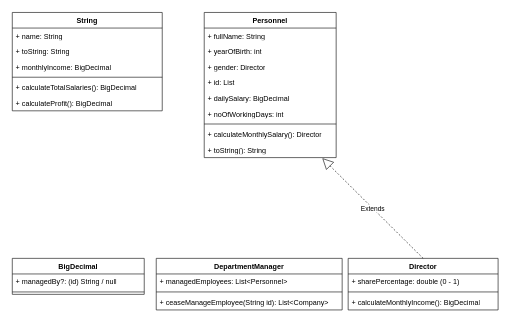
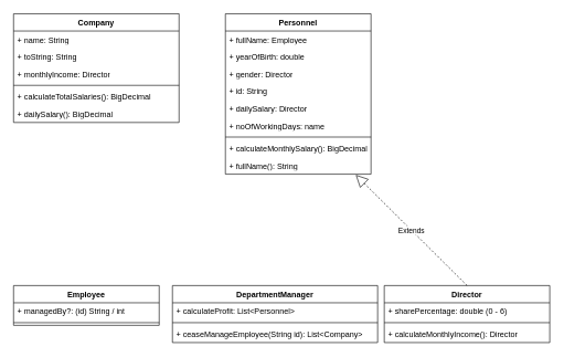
  <mxCell id="0" />
  <mxCell id="1" parent="0" />
  <mxCell id="2" value="Personnel" style="swimlane;fontStyle=1;align=center;verticalAlign=top;childLayout=stackLayout;horizontal=1;startSize=26;horizontalStack=0;resizeParent=1;resizeParentMax=0;resizeLast=0;collapsible=1;marginBottom=0;whiteSpace=wrap;html=1;" parent="1" vertex="1"><mxGeometry x="340" y="20" width="220" height="242" as="geometry"><mxRectangle x="200" y="24" width="90" height="30" as="alternateBounds" /></mxGeometry></mxCell>
- <mxCell id="3" value="+ fullName: String" style="text;strokeColor=none;fillColor=none;align=left;verticalAlign=top;spacingLeft=4;spacingRight=4;overflow=hidden;rotatable=0;points=[[0,0.5],[1,0.5]];portConstraint=eastwest;whiteSpace=wrap;html=1;" parent="2" vertex="1"><mxGeometry y="26" width="220" height="26" as="geometry" /></mxCell>
- <mxCell id="4" value="+ yearOfBirth: int" style="text;strokeColor=none;fillColor=none;align=left;verticalAlign=top;spacingLeft=4;spacingRight=4;overflow=hidden;rotatable=0;points=[[0,0.5],[1,0.5]];portConstraint=eastwest;whiteSpace=wrap;html=1;" parent="2" vertex="1"><mxGeometry y="52" width="220" height="26" as="geometry" /></mxCell>
+ <mxCell id="3" value="+ fullName: Employee" style="text;strokeColor=none;fillColor=none;align=left;verticalAlign=top;spacingLeft=4;spacingRight=4;overflow=hidden;rotatable=0;points=[[0,0.5],[1,0.5]];portConstraint=eastwest;whiteSpace=wrap;html=1;" parent="2" vertex="1"><mxGeometry y="26" width="220" height="26" as="geometry" /></mxCell>
+ <mxCell id="4" value="+ yearOfBirth: double" style="text;strokeColor=none;fillColor=none;align=left;verticalAlign=top;spacingLeft=4;spacingRight=4;overflow=hidden;rotatable=0;points=[[0,0.5],[1,0.5]];portConstraint=eastwest;whiteSpace=wrap;html=1;" parent="2" vertex="1"><mxGeometry y="52" width="220" height="26" as="geometry" /></mxCell>
  <mxCell id="5" value="+ gender: Director" style="text;strokeColor=none;fillColor=none;align=left;verticalAlign=top;spacingLeft=4;spacingRight=4;overflow=hidden;rotatable=0;points=[[0,0.5],[1,0.5]];portConstraint=eastwest;whiteSpace=wrap;html=1;" parent="2" vertex="1"><mxGeometry y="78" width="220" height="26" as="geometry" /></mxCell>
- <mxCell id="6" value="+ id: List" style="text;strokeColor=none;fillColor=none;align=left;verticalAlign=top;spacingLeft=4;spacingRight=4;overflow=hidden;rotatable=0;points=[[0,0.5],[1,0.5]];portConstraint=eastwest;whiteSpace=wrap;html=1;" vertex="1" parent="2"><mxGeometry y="104" width="220" height="26" as="geometry" /></mxCell>
- <mxCell id="7" value="+ dailySalary: BigDecimal" style="text;strokeColor=none;fillColor=none;align=left;verticalAlign=top;spacingLeft=4;spacingRight=4;overflow=hidden;rotatable=0;points=[[0,0.5],[1,0.5]];portConstraint=eastwest;whiteSpace=wrap;html=1;" vertex="1" parent="2"><mxGeometry y="130" width="220" height="26" as="geometry" /></mxCell>
- <mxCell id="8" value="+ noOfWorkingDays: int" style="text;strokeColor=none;fillColor=none;align=left;verticalAlign=top;spacingLeft=4;spacingRight=4;overflow=hidden;rotatable=0;points=[[0,0.5],[1,0.5]];portConstraint=eastwest;whiteSpace=wrap;html=1;" vertex="1" parent="2"><mxGeometry y="156" width="220" height="26" as="geometry" /></mxCell>
+ <mxCell id="6" value="+ id: String" style="text;strokeColor=none;fillColor=none;align=left;verticalAlign=top;spacingLeft=4;spacingRight=4;overflow=hidden;rotatable=0;points=[[0,0.5],[1,0.5]];portConstraint=eastwest;whiteSpace=wrap;html=1;" vertex="1" parent="2"><mxGeometry y="104" width="220" height="26" as="geometry" /></mxCell>
+ <mxCell id="7" value="+ dailySalary: Director" style="text;strokeColor=none;fillColor=none;align=left;verticalAlign=top;spacingLeft=4;spacingRight=4;overflow=hidden;rotatable=0;points=[[0,0.5],[1,0.5]];portConstraint=eastwest;whiteSpace=wrap;html=1;" vertex="1" parent="2"><mxGeometry y="130" width="220" height="26" as="geometry" /></mxCell>
+ <mxCell id="8" value="+ noOfWorkingDays: name" style="text;strokeColor=none;fillColor=none;align=left;verticalAlign=top;spacingLeft=4;spacingRight=4;overflow=hidden;rotatable=0;points=[[0,0.5],[1,0.5]];portConstraint=eastwest;whiteSpace=wrap;html=1;" vertex="1" parent="2"><mxGeometry y="156" width="220" height="26" as="geometry" /></mxCell>
  <mxCell id="9" value="" style="line;strokeWidth=1;fillColor=none;align=left;verticalAlign=middle;spacingTop=-1;spacingLeft=3;spacingRight=3;rotatable=0;labelPosition=right;points=[];portConstraint=eastwest;strokeColor=inherit;" parent="2" vertex="1"><mxGeometry y="182" width="220" height="8" as="geometry" /></mxCell>
- <mxCell id="10" value="+ calculateMonthlySalary(): Director" style="text;strokeColor=none;fillColor=none;align=left;verticalAlign=top;spacingLeft=4;spacingRight=4;overflow=hidden;rotatable=0;points=[[0,0.5],[1,0.5]];portConstraint=eastwest;whiteSpace=wrap;html=1;" parent="2" vertex="1"><mxGeometry y="190" width="220" height="26" as="geometry" /></mxCell>
- <mxCell id="11" value="+ toString(): String" style="text;strokeColor=none;fillColor=none;align=left;verticalAlign=top;spacingLeft=4;spacingRight=4;overflow=hidden;rotatable=0;points=[[0,0.5],[1,0.5]];portConstraint=eastwest;whiteSpace=wrap;html=1;" vertex="1" parent="2"><mxGeometry y="216" width="220" height="26" as="geometry" /></mxCell>
- <mxCell id="12" value="String" style="swimlane;fontStyle=1;align=center;verticalAlign=top;childLayout=stackLayout;horizontal=1;startSize=26;horizontalStack=0;resizeParent=1;resizeParentMax=0;resizeLast=0;collapsible=1;marginBottom=0;whiteSpace=wrap;html=1;" parent="1" vertex="1"><mxGeometry x="20" y="20" width="250" height="164" as="geometry" /></mxCell>
+ <mxCell id="10" value="+ calculateMonthlySalary(): BigDecimal" style="text;strokeColor=none;fillColor=none;align=left;verticalAlign=top;spacingLeft=4;spacingRight=4;overflow=hidden;rotatable=0;points=[[0,0.5],[1,0.5]];portConstraint=eastwest;whiteSpace=wrap;html=1;" parent="2" vertex="1"><mxGeometry y="190" width="220" height="26" as="geometry" /></mxCell>
+ <mxCell id="11" value="+ fullName(): String" style="text;strokeColor=none;fillColor=none;align=left;verticalAlign=top;spacingLeft=4;spacingRight=4;overflow=hidden;rotatable=0;points=[[0,0.5],[1,0.5]];portConstraint=eastwest;whiteSpace=wrap;html=1;" vertex="1" parent="2"><mxGeometry y="216" width="220" height="26" as="geometry" /></mxCell>
+ <mxCell id="12" value="Company" style="swimlane;fontStyle=1;align=center;verticalAlign=top;childLayout=stackLayout;horizontal=1;startSize=26;horizontalStack=0;resizeParent=1;resizeParentMax=0;resizeLast=0;collapsible=1;marginBottom=0;whiteSpace=wrap;html=1;" parent="1" vertex="1"><mxGeometry x="20" y="20" width="250" height="164" as="geometry" /></mxCell>
  <mxCell id="13" value="+ name: String" style="text;strokeColor=none;fillColor=none;align=left;verticalAlign=top;spacingLeft=4;spacingRight=4;overflow=hidden;rotatable=0;points=[[0,0.5],[1,0.5]];portConstraint=eastwest;whiteSpace=wrap;html=1;" parent="12" vertex="1"><mxGeometry y="26" width="250" height="26" as="geometry" /></mxCell>
  <mxCell id="14" value="+ toString: String&lt;div&gt;&lt;br&gt;&lt;/div&gt;" style="text;strokeColor=none;fillColor=none;align=left;verticalAlign=top;spacingLeft=4;spacingRight=4;overflow=hidden;rotatable=0;points=[[0,0.5],[1,0.5]];portConstraint=eastwest;whiteSpace=wrap;html=1;" vertex="1" parent="12"><mxGeometry y="52" width="250" height="26" as="geometry" /></mxCell>
- <mxCell id="15" value="+ monthlyIncome: BigDecimal" style="text;strokeColor=none;fillColor=none;align=left;verticalAlign=top;spacingLeft=4;spacingRight=4;overflow=hidden;rotatable=0;points=[[0,0.5],[1,0.5]];portConstraint=eastwest;whiteSpace=wrap;html=1;" vertex="1" parent="12"><mxGeometry y="78" width="250" height="26" as="geometry" /></mxCell>
+ <mxCell id="15" value="+ monthlyIncome: Director" style="text;strokeColor=none;fillColor=none;align=left;verticalAlign=top;spacingLeft=4;spacingRight=4;overflow=hidden;rotatable=0;points=[[0,0.5],[1,0.5]];portConstraint=eastwest;whiteSpace=wrap;html=1;" vertex="1" parent="12"><mxGeometry y="78" width="250" height="26" as="geometry" /></mxCell>
  <mxCell id="16" value="" style="line;strokeWidth=1;fillColor=none;align=left;verticalAlign=middle;spacingTop=-1;spacingLeft=3;spacingRight=3;rotatable=0;labelPosition=right;points=[];portConstraint=eastwest;strokeColor=inherit;" parent="12" vertex="1"><mxGeometry y="104" width="250" height="8" as="geometry" /></mxCell>
  <mxCell id="17" value="+ calculateTotalSalaries(): BigDecimal" style="text;strokeColor=none;fillColor=none;align=left;verticalAlign=top;spacingLeft=4;spacingRight=4;overflow=hidden;rotatable=0;points=[[0,0.5],[1,0.5]];portConstraint=eastwest;whiteSpace=wrap;html=1;" parent="12" vertex="1"><mxGeometry y="112" width="250" height="26" as="geometry" /></mxCell>
- <mxCell id="18" value="+ calculateProfit(): BigDecimal" style="text;strokeColor=none;fillColor=none;align=left;verticalAlign=top;spacingLeft=4;spacingRight=4;overflow=hidden;rotatable=0;points=[[0,0.5],[1,0.5]];portConstraint=eastwest;whiteSpace=wrap;html=1;" vertex="1" parent="12"><mxGeometry y="138" width="250" height="26" as="geometry" /></mxCell>
+ <mxCell id="18" value="+ dailySalary(): BigDecimal" style="text;strokeColor=none;fillColor=none;align=left;verticalAlign=top;spacingLeft=4;spacingRight=4;overflow=hidden;rotatable=0;points=[[0,0.5],[1,0.5]];portConstraint=eastwest;whiteSpace=wrap;html=1;" vertex="1" parent="12"><mxGeometry y="138" width="250" height="26" as="geometry" /></mxCell>
  <mxCell id="19" style="edgeStyle=orthogonalEdgeStyle;rounded=0;orthogonalLoop=1;jettySize=auto;html=1;exitX=1;exitY=0.5;exitDx=0;exitDy=0;" edge="1" parent="12" source="14" target="14"><mxGeometry relative="1" as="geometry" /></mxCell>
- <mxCell id="20" value="BigDecimal" style="swimlane;fontStyle=1;align=center;verticalAlign=top;childLayout=stackLayout;horizontal=1;startSize=26;horizontalStack=0;resizeParent=1;resizeParentMax=0;resizeLast=0;collapsible=1;marginBottom=0;whiteSpace=wrap;html=1;" vertex="1" parent="1"><mxGeometry x="20" y="430" width="220" height="60" as="geometry"><mxRectangle x="200" y="24" width="90" height="30" as="alternateBounds" /></mxGeometry></mxCell>
- <mxCell id="21" value="+ managedBy?: (id) String / null" style="text;strokeColor=none;fillColor=none;align=left;verticalAlign=top;spacingLeft=4;spacingRight=4;overflow=hidden;rotatable=0;points=[[0,0.5],[1,0.5]];portConstraint=eastwest;whiteSpace=wrap;html=1;" vertex="1" parent="20"><mxGeometry y="26" width="220" height="26" as="geometry" /></mxCell>
+ <mxCell id="20" value="Employee" style="swimlane;fontStyle=1;align=center;verticalAlign=top;childLayout=stackLayout;horizontal=1;startSize=26;horizontalStack=0;resizeParent=1;resizeParentMax=0;resizeLast=0;collapsible=1;marginBottom=0;whiteSpace=wrap;html=1;" vertex="1" parent="1"><mxGeometry x="20" y="430" width="220" height="60" as="geometry"><mxRectangle x="200" y="24" width="90" height="30" as="alternateBounds" /></mxGeometry></mxCell>
+ <mxCell id="21" value="+ managedBy?: (id) String / int" style="text;strokeColor=none;fillColor=none;align=left;verticalAlign=top;spacingLeft=4;spacingRight=4;overflow=hidden;rotatable=0;points=[[0,0.5],[1,0.5]];portConstraint=eastwest;whiteSpace=wrap;html=1;" vertex="1" parent="20"><mxGeometry y="26" width="220" height="26" as="geometry" /></mxCell>
  <mxCell id="22" value="" style="line;strokeWidth=1;fillColor=none;align=left;verticalAlign=middle;spacingTop=-1;spacingLeft=3;spacingRight=3;rotatable=0;labelPosition=right;points=[];portConstraint=eastwest;strokeColor=inherit;" vertex="1" parent="20"><mxGeometry y="52" width="220" height="8" as="geometry" /></mxCell>
  <mxCell id="23" value="DepartmentManager" style="swimlane;fontStyle=1;align=center;verticalAlign=top;childLayout=stackLayout;horizontal=1;startSize=26;horizontalStack=0;resizeParent=1;resizeParentMax=0;resizeLast=0;collapsible=1;marginBottom=0;whiteSpace=wrap;html=1;" vertex="1" parent="1"><mxGeometry x="260" y="430" width="310" height="86" as="geometry"><mxRectangle x="200" y="24" width="90" height="30" as="alternateBounds" /></mxGeometry></mxCell>
- <mxCell id="24" value="+ managedEmployees: List&amp;lt;Personnel&amp;gt;" style="text;strokeColor=none;fillColor=none;align=left;verticalAlign=top;spacingLeft=4;spacingRight=4;overflow=hidden;rotatable=0;points=[[0,0.5],[1,0.5]];portConstraint=eastwest;whiteSpace=wrap;html=1;" vertex="1" parent="23"><mxGeometry y="26" width="310" height="26" as="geometry" /></mxCell>
+ <mxCell id="24" value="+ calculateProfit: List&amp;lt;Personnel&amp;gt;" style="text;strokeColor=none;fillColor=none;align=left;verticalAlign=top;spacingLeft=4;spacingRight=4;overflow=hidden;rotatable=0;points=[[0,0.5],[1,0.5]];portConstraint=eastwest;whiteSpace=wrap;html=1;" vertex="1" parent="23"><mxGeometry y="26" width="310" height="26" as="geometry" /></mxCell>
  <mxCell id="25" value="" style="line;strokeWidth=1;fillColor=none;align=left;verticalAlign=middle;spacingTop=-1;spacingLeft=3;spacingRight=3;rotatable=0;labelPosition=right;points=[];portConstraint=eastwest;strokeColor=inherit;" vertex="1" parent="23"><mxGeometry y="52" width="310" height="8" as="geometry" /></mxCell>
  <mxCell id="26" value="+ ceaseManageEmployee(String id): List&amp;lt;Company&amp;gt;" style="text;strokeColor=none;fillColor=none;align=left;verticalAlign=top;spacingLeft=4;spacingRight=4;overflow=hidden;rotatable=0;points=[[0,0.5],[1,0.5]];portConstraint=eastwest;whiteSpace=wrap;html=1;" vertex="1" parent="23"><mxGeometry y="60" width="310" height="26" as="geometry" /></mxCell>
  <mxCell id="27" value="Director" style="swimlane;fontStyle=1;align=center;verticalAlign=top;childLayout=stackLayout;horizontal=1;startSize=26;horizontalStack=0;resizeParent=1;resizeParentMax=0;resizeLast=0;collapsible=1;marginBottom=0;whiteSpace=wrap;html=1;" vertex="1" parent="1"><mxGeometry x="580" y="430" width="250" height="86" as="geometry"><mxRectangle x="200" y="24" width="90" height="30" as="alternateBounds" /></mxGeometry></mxCell>
- <mxCell id="28" value="+ sharePercentage: double (0 - 1)" style="text;strokeColor=none;fillColor=none;align=left;verticalAlign=top;spacingLeft=4;spacingRight=4;overflow=hidden;rotatable=0;points=[[0,0.5],[1,0.5]];portConstraint=eastwest;whiteSpace=wrap;html=1;" vertex="1" parent="27"><mxGeometry y="26" width="250" height="26" as="geometry" /></mxCell>
+ <mxCell id="28" value="+ sharePercentage: double (0 - 6)" style="text;strokeColor=none;fillColor=none;align=left;verticalAlign=top;spacingLeft=4;spacingRight=4;overflow=hidden;rotatable=0;points=[[0,0.5],[1,0.5]];portConstraint=eastwest;whiteSpace=wrap;html=1;" vertex="1" parent="27"><mxGeometry y="26" width="250" height="26" as="geometry" /></mxCell>
  <mxCell id="29" value="" style="line;strokeWidth=1;fillColor=none;align=left;verticalAlign=middle;spacingTop=-1;spacingLeft=3;spacingRight=3;rotatable=0;labelPosition=right;points=[];portConstraint=eastwest;strokeColor=inherit;" vertex="1" parent="27"><mxGeometry y="52" width="250" height="8" as="geometry" /></mxCell>
- <mxCell id="30" value="+ calculateMonthlyIncome(): BigDecimal" style="text;strokeColor=none;fillColor=none;align=left;verticalAlign=top;spacingLeft=4;spacingRight=4;overflow=hidden;rotatable=0;points=[[0,0.5],[1,0.5]];portConstraint=eastwest;whiteSpace=wrap;html=1;" vertex="1" parent="27"><mxGeometry y="60" width="250" height="26" as="geometry" /></mxCell>
+ <mxCell id="30" value="+ calculateMonthlyIncome(): Director" style="text;strokeColor=none;fillColor=none;align=left;verticalAlign=top;spacingLeft=4;spacingRight=4;overflow=hidden;rotatable=0;points=[[0,0.5],[1,0.5]];portConstraint=eastwest;whiteSpace=wrap;html=1;" vertex="1" parent="27"><mxGeometry y="60" width="250" height="26" as="geometry" /></mxCell>
  <mxCell id="31" value="Extends" style="endArrow=block;endSize=16;endFill=0;html=1;rounded=0;exitX=0.5;exitY=0;exitDx=0;exitDy=0;entryX=0.895;entryY=1.038;entryDx=0;entryDy=0;entryPerimeter=0;dashed=1;" edge="1" parent="1" source="27" target="11"><mxGeometry width="160" relative="1" as="geometry"><mxPoint x="440" y="440" as="sourcePoint" /><mxPoint x="526" y="275" as="targetPoint" /><Array as="points" /></mxGeometry></mxCell>
